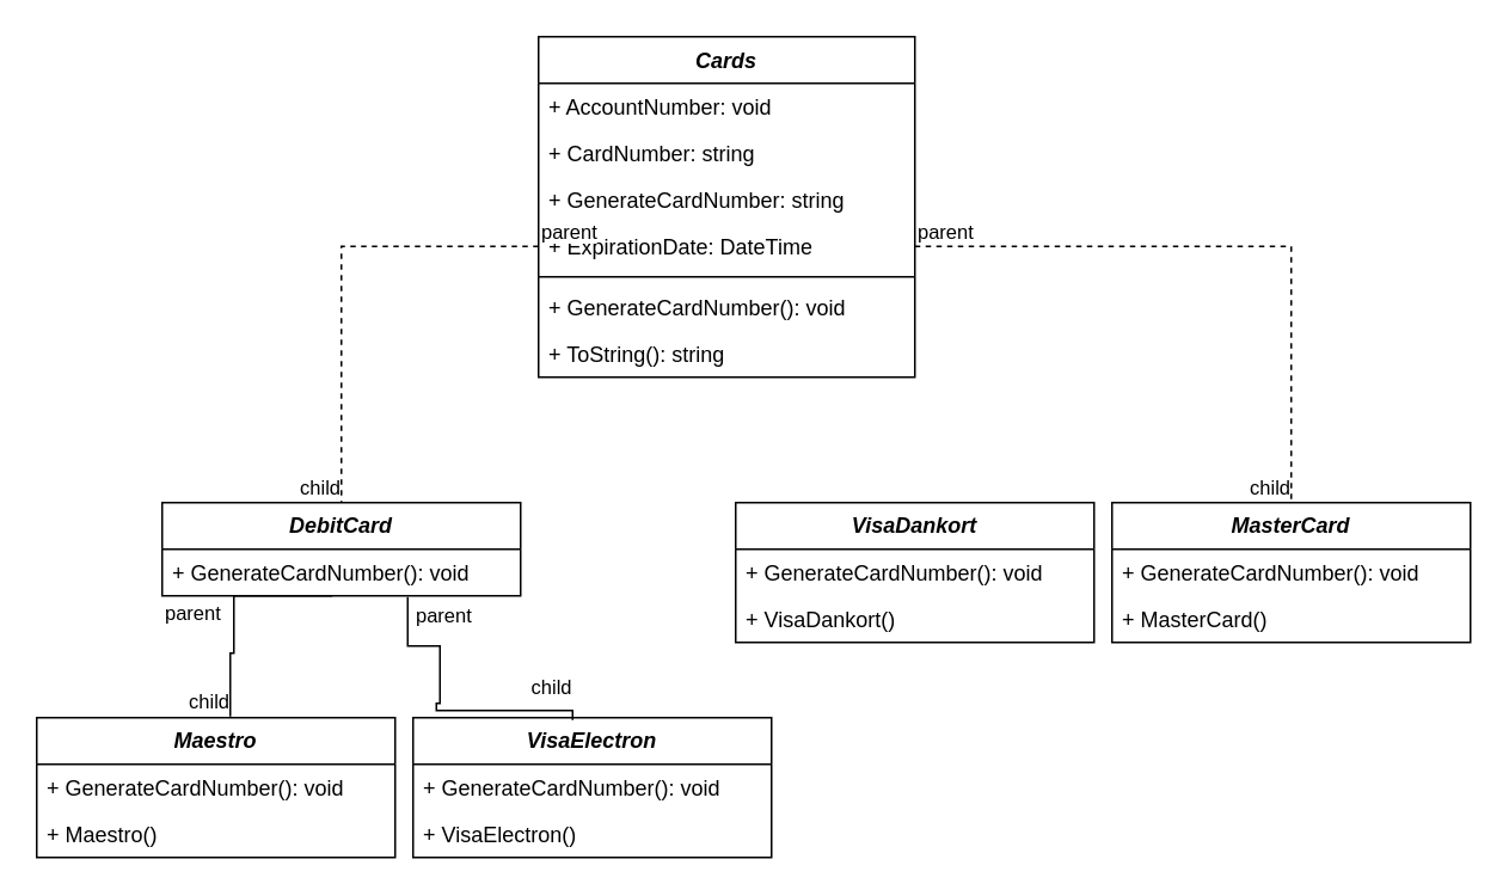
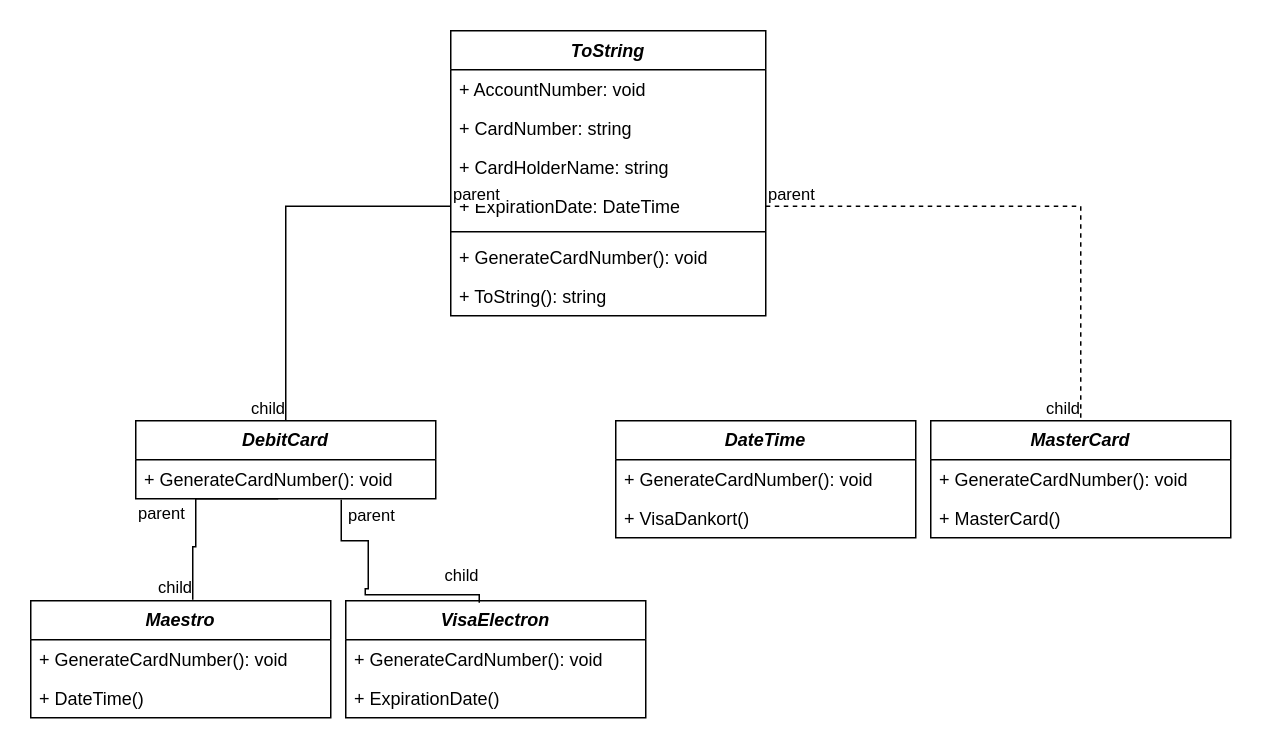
  <mxCell id="0" />
  <mxCell id="1" parent="0" />
- <mxCell id="2" value="&lt;i&gt;Cards&lt;/i&gt;" style="swimlane;fontStyle=1;align=center;verticalAlign=top;childLayout=stackLayout;horizontal=1;startSize=26;horizontalStack=0;resizeParent=1;resizeParentMax=0;resizeLast=0;collapsible=1;marginBottom=0;whiteSpace=wrap;html=1;" parent="1" vertex="1"><mxGeometry x="300" y="20" width="210" height="190" as="geometry" /></mxCell>
+ <mxCell id="2" value="&lt;i&gt;ToString&lt;/i&gt;" style="swimlane;fontStyle=1;align=center;verticalAlign=top;childLayout=stackLayout;horizontal=1;startSize=26;horizontalStack=0;resizeParent=1;resizeParentMax=0;resizeLast=0;collapsible=1;marginBottom=0;whiteSpace=wrap;html=1;" parent="1" vertex="1"><mxGeometry x="300" y="20" width="210" height="190" as="geometry" /></mxCell>
  <mxCell id="3" value="+ AccountNumber: void" style="text;strokeColor=none;fillColor=none;align=left;verticalAlign=top;spacingLeft=4;spacingRight=4;overflow=hidden;rotatable=0;points=[[0,0.5],[1,0.5]];portConstraint=eastwest;whiteSpace=wrap;html=1;" parent="2" vertex="1"><mxGeometry y="26" width="210" height="26" as="geometry" /></mxCell>
  <mxCell id="4" value="+ CardNumber: string" style="text;strokeColor=none;fillColor=none;align=left;verticalAlign=top;spacingLeft=4;spacingRight=4;overflow=hidden;rotatable=0;points=[[0,0.5],[1,0.5]];portConstraint=eastwest;whiteSpace=wrap;html=1;" parent="2" vertex="1"><mxGeometry y="52" width="210" height="26" as="geometry" /></mxCell>
- <mxCell id="5" value="+ GenerateCardNumber: string" style="text;strokeColor=none;fillColor=none;align=left;verticalAlign=top;spacingLeft=4;spacingRight=4;overflow=hidden;rotatable=0;points=[[0,0.5],[1,0.5]];portConstraint=eastwest;whiteSpace=wrap;html=1;" parent="2" vertex="1"><mxGeometry y="78" width="210" height="26" as="geometry" /></mxCell>
+ <mxCell id="5" value="+ CardHolderName: string" style="text;strokeColor=none;fillColor=none;align=left;verticalAlign=top;spacingLeft=4;spacingRight=4;overflow=hidden;rotatable=0;points=[[0,0.5],[1,0.5]];portConstraint=eastwest;whiteSpace=wrap;html=1;" parent="2" vertex="1"><mxGeometry y="78" width="210" height="26" as="geometry" /></mxCell>
  <mxCell id="6" value="+ ExpirationDate: DateTime" style="text;strokeColor=none;fillColor=none;align=left;verticalAlign=top;spacingLeft=4;spacingRight=4;overflow=hidden;rotatable=0;points=[[0,0.5],[1,0.5]];portConstraint=eastwest;whiteSpace=wrap;html=1;" parent="2" vertex="1"><mxGeometry y="104" width="210" height="26" as="geometry" /></mxCell>
  <mxCell id="7" value="" style="line;strokeWidth=1;fillColor=none;align=left;verticalAlign=middle;spacingTop=-1;spacingLeft=3;spacingRight=3;rotatable=0;labelPosition=right;points=[];portConstraint=eastwest;strokeColor=inherit;" parent="2" vertex="1"><mxGeometry y="130" width="210" height="8" as="geometry" /></mxCell>
  <mxCell id="8" value="+ GenerateCardNumber(): void" style="text;strokeColor=none;fillColor=none;align=left;verticalAlign=top;spacingLeft=4;spacingRight=4;overflow=hidden;rotatable=0;points=[[0,0.5],[1,0.5]];portConstraint=eastwest;whiteSpace=wrap;html=1;" parent="2" vertex="1"><mxGeometry y="138" width="210" height="26" as="geometry" /></mxCell>
  <mxCell id="9" value="+ ToString(): string" style="text;strokeColor=none;fillColor=none;align=left;verticalAlign=top;spacingLeft=4;spacingRight=4;overflow=hidden;rotatable=0;points=[[0,0.5],[1,0.5]];portConstraint=eastwest;whiteSpace=wrap;html=1;" parent="2" vertex="1"><mxGeometry y="164" width="210" height="26" as="geometry" /></mxCell>
  <mxCell id="10" value="&lt;b&gt;&lt;i&gt;DebitCard&lt;/i&gt;&lt;/b&gt;" style="swimlane;fontStyle=0;childLayout=stackLayout;horizontal=1;startSize=26;fillColor=none;horizontalStack=0;resizeParent=1;resizeParentMax=0;resizeLast=0;collapsible=1;marginBottom=0;whiteSpace=wrap;html=1;" vertex="1" parent="1"><mxGeometry x="90" y="280" width="200" height="52" as="geometry" /></mxCell>
  <mxCell id="11" value="+ GenerateCardNumber(): void" style="text;strokeColor=none;fillColor=none;align=left;verticalAlign=top;spacingLeft=4;spacingRight=4;overflow=hidden;rotatable=0;points=[[0,0.5],[1,0.5]];portConstraint=eastwest;whiteSpace=wrap;html=1;" vertex="1" parent="10"><mxGeometry y="26" width="200" height="26" as="geometry" /></mxCell>
  <mxCell id="12" value="&lt;b&gt;&lt;i&gt;Maestro&lt;/i&gt;&lt;/b&gt;" style="swimlane;fontStyle=0;childLayout=stackLayout;horizontal=1;startSize=26;fillColor=none;horizontalStack=0;resizeParent=1;resizeParentMax=0;resizeLast=0;collapsible=1;marginBottom=0;whiteSpace=wrap;html=1;" vertex="1" parent="1"><mxGeometry x="20" y="400" width="200" height="78" as="geometry" /></mxCell>
  <mxCell id="13" value="+ GenerateCardNumber(): void" style="text;strokeColor=none;fillColor=none;align=left;verticalAlign=top;spacingLeft=4;spacingRight=4;overflow=hidden;rotatable=0;points=[[0,0.5],[1,0.5]];portConstraint=eastwest;whiteSpace=wrap;html=1;" vertex="1" parent="12"><mxGeometry y="26" width="200" height="26" as="geometry" /></mxCell>
- <mxCell id="14" value="+ Maestro()" style="text;strokeColor=none;fillColor=none;align=left;verticalAlign=top;spacingLeft=4;spacingRight=4;overflow=hidden;rotatable=0;points=[[0,0.5],[1,0.5]];portConstraint=eastwest;whiteSpace=wrap;html=1;" vertex="1" parent="12"><mxGeometry y="52" width="200" height="26" as="geometry" /></mxCell>
+ <mxCell id="14" value="+ DateTime()" style="text;strokeColor=none;fillColor=none;align=left;verticalAlign=top;spacingLeft=4;spacingRight=4;overflow=hidden;rotatable=0;points=[[0,0.5],[1,0.5]];portConstraint=eastwest;whiteSpace=wrap;html=1;" vertex="1" parent="12"><mxGeometry y="52" width="200" height="26" as="geometry" /></mxCell>
  <mxCell id="15" value="&lt;b&gt;&lt;i&gt;VisaElectron&lt;/i&gt;&lt;/b&gt;" style="swimlane;fontStyle=0;childLayout=stackLayout;horizontal=1;startSize=26;fillColor=none;horizontalStack=0;resizeParent=1;resizeParentMax=0;resizeLast=0;collapsible=1;marginBottom=0;whiteSpace=wrap;html=1;" vertex="1" parent="1"><mxGeometry x="230" y="400" width="200" height="78" as="geometry" /></mxCell>
  <mxCell id="16" value="+ GenerateCardNumber(): void" style="text;strokeColor=none;fillColor=none;align=left;verticalAlign=top;spacingLeft=4;spacingRight=4;overflow=hidden;rotatable=0;points=[[0,0.5],[1,0.5]];portConstraint=eastwest;whiteSpace=wrap;html=1;" vertex="1" parent="15"><mxGeometry y="26" width="200" height="26" as="geometry" /></mxCell>
- <mxCell id="17" value="+ VisaElectron()" style="text;strokeColor=none;fillColor=none;align=left;verticalAlign=top;spacingLeft=4;spacingRight=4;overflow=hidden;rotatable=0;points=[[0,0.5],[1,0.5]];portConstraint=eastwest;whiteSpace=wrap;html=1;" vertex="1" parent="15"><mxGeometry y="52" width="200" height="26" as="geometry" /></mxCell>
- <mxCell id="18" value="&lt;b&gt;&lt;i&gt;VisaDankort&lt;/i&gt;&lt;/b&gt;" style="swimlane;fontStyle=0;childLayout=stackLayout;horizontal=1;startSize=26;fillColor=none;horizontalStack=0;resizeParent=1;resizeParentMax=0;resizeLast=0;collapsible=1;marginBottom=0;whiteSpace=wrap;html=1;" vertex="1" parent="1"><mxGeometry x="410" y="280" width="200" height="78" as="geometry" /></mxCell>
+ <mxCell id="17" value="+ ExpirationDate()" style="text;strokeColor=none;fillColor=none;align=left;verticalAlign=top;spacingLeft=4;spacingRight=4;overflow=hidden;rotatable=0;points=[[0,0.5],[1,0.5]];portConstraint=eastwest;whiteSpace=wrap;html=1;" vertex="1" parent="15"><mxGeometry y="52" width="200" height="26" as="geometry" /></mxCell>
+ <mxCell id="18" value="&lt;b&gt;&lt;i&gt;DateTime&lt;/i&gt;&lt;/b&gt;" style="swimlane;fontStyle=0;childLayout=stackLayout;horizontal=1;startSize=26;fillColor=none;horizontalStack=0;resizeParent=1;resizeParentMax=0;resizeLast=0;collapsible=1;marginBottom=0;whiteSpace=wrap;html=1;" vertex="1" parent="1"><mxGeometry x="410" y="280" width="200" height="78" as="geometry" /></mxCell>
  <mxCell id="19" value="+ GenerateCardNumber(): void" style="text;strokeColor=none;fillColor=none;align=left;verticalAlign=top;spacingLeft=4;spacingRight=4;overflow=hidden;rotatable=0;points=[[0,0.5],[1,0.5]];portConstraint=eastwest;whiteSpace=wrap;html=1;" vertex="1" parent="18"><mxGeometry y="26" width="200" height="26" as="geometry" /></mxCell>
  <mxCell id="20" value="+ VisaDankort()" style="text;strokeColor=none;fillColor=none;align=left;verticalAlign=top;spacingLeft=4;spacingRight=4;overflow=hidden;rotatable=0;points=[[0,0.5],[1,0.5]];portConstraint=eastwest;whiteSpace=wrap;html=1;" vertex="1" parent="18"><mxGeometry y="52" width="200" height="26" as="geometry" /></mxCell>
  <mxCell id="21" value="&lt;b&gt;&lt;i&gt;MasterCard&lt;/i&gt;&lt;/b&gt;" style="swimlane;fontStyle=0;childLayout=stackLayout;horizontal=1;startSize=26;fillColor=none;horizontalStack=0;resizeParent=1;resizeParentMax=0;resizeLast=0;collapsible=1;marginBottom=0;whiteSpace=wrap;html=1;" vertex="1" parent="1"><mxGeometry x="620" y="280" width="200" height="78" as="geometry" /></mxCell>
  <mxCell id="22" value="+ GenerateCardNumber(): void" style="text;strokeColor=none;fillColor=none;align=left;verticalAlign=top;spacingLeft=4;spacingRight=4;overflow=hidden;rotatable=0;points=[[0,0.5],[1,0.5]];portConstraint=eastwest;whiteSpace=wrap;html=1;" vertex="1" parent="21"><mxGeometry y="26" width="200" height="26" as="geometry" /></mxCell>
  <mxCell id="23" value="+ MasterCard()" style="text;strokeColor=none;fillColor=none;align=left;verticalAlign=top;spacingLeft=4;spacingRight=4;overflow=hidden;rotatable=0;points=[[0,0.5],[1,0.5]];portConstraint=eastwest;whiteSpace=wrap;html=1;" vertex="1" parent="21"><mxGeometry y="52" width="200" height="26" as="geometry" /></mxCell>
  <mxCell id="24" value="" style="endArrow=none;html=1;edgeStyle=orthogonalEdgeStyle;rounded=0;exitX=0.475;exitY=1.077;exitDx=0;exitDy=0;exitPerimeter=0;entryX=0.54;entryY=-0.009;entryDx=0;entryDy=0;entryPerimeter=0;" edge="1" parent="1" target="12"><mxGeometry relative="1" as="geometry"><mxPoint x="185" y="332.002" as="sourcePoint" /><mxPoint x="128.4" y="396.986" as="targetPoint" /><Array as="points"><mxPoint x="130" y="332" /><mxPoint x="130" y="364" /><mxPoint x="128" y="364" /></Array></mxGeometry></mxCell>
  <mxCell id="25" value="parent" style="edgeLabel;resizable=0;html=1;align=left;verticalAlign=bottom;" connectable="0" vertex="1" parent="24"><mxGeometry x="-1" relative="1" as="geometry"><mxPoint x="-95" y="18" as="offset" /></mxGeometry></mxCell>
  <mxCell id="26" value="child" style="edgeLabel;resizable=0;html=1;align=right;verticalAlign=bottom;" connectable="0" vertex="1" parent="24"><mxGeometry x="1" relative="1" as="geometry" /></mxCell>
  <mxCell id="27" value="" style="endArrow=none;html=1;edgeStyle=orthogonalEdgeStyle;rounded=0;exitX=0.685;exitY=1.027;exitDx=0;exitDy=0;exitPerimeter=0;entryX=0.445;entryY=0.016;entryDx=0;entryDy=0;entryPerimeter=0;" edge="1" parent="1" source="11" target="15"><mxGeometry relative="1" as="geometry"><mxPoint x="300" y="360.002" as="sourcePoint" /><mxPoint x="243" y="427" as="targetPoint" /><Array as="points"><mxPoint x="227" y="360" /><mxPoint x="245" y="360" /><mxPoint x="245" y="392" /><mxPoint x="243" y="392" /><mxPoint x="243" y="396" /><mxPoint x="319" y="396" /></Array></mxGeometry></mxCell>
  <mxCell id="28" value="parent" style="edgeLabel;resizable=0;html=1;align=left;verticalAlign=bottom;" connectable="0" vertex="1" parent="27"><mxGeometry x="-1" relative="1" as="geometry"><mxPoint x="3" y="18" as="offset" /></mxGeometry></mxCell>
  <mxCell id="29" value="child" style="edgeLabel;resizable=0;html=1;align=right;verticalAlign=bottom;" connectable="0" vertex="1" parent="27"><mxGeometry x="1" relative="1" as="geometry"><mxPoint y="-11" as="offset" /></mxGeometry></mxCell>
  <mxCell id="30" value="" style="endArrow=none;html=1;edgeStyle=orthogonalEdgeStyle;rounded=0;exitX=1;exitY=0.5;exitDx=0;exitDy=0;entryX=0.5;entryY=0;entryDx=0;entryDy=0;dashed=1;" edge="1" parent="1" source="6" target="21"><mxGeometry relative="1" as="geometry"><mxPoint x="700" as="sourcePoint" y="170" /><mxPoint x="720" y="250" as="targetPoint" /></mxGeometry></mxCell>
  <mxCell id="31" value="parent" style="edgeLabel;resizable=0;html=1;align=left;verticalAlign=bottom;" connectable="0" vertex="1" parent="30"><mxGeometry x="-1" relative="1" as="geometry" /></mxCell>
  <mxCell id="32" value="child" style="edgeLabel;resizable=0;html=1;align=right;verticalAlign=bottom;" connectable="0" vertex="1" parent="30"><mxGeometry x="1" relative="1" as="geometry" /></mxCell>
- <mxCell id="33" value="" style="endArrow=none;html=1;edgeStyle=orthogonalEdgeStyle;rounded=0;exitX=0;exitY=0.5;exitDx=0;exitDy=0;entryX=0.5;entryY=0;entryDx=0;entryDy=0;dashed=1;" edge="1" parent="1" source="6" target="10"><mxGeometry relative="1" as="geometry"><mxPoint x="-100" y="130" as="sourcePoint" /><mxPoint x="110" y="273" as="targetPoint" /></mxGeometry></mxCell>
+ <mxCell id="33" value="" style="endArrow=none;html=1;edgeStyle=orthogonalEdgeStyle;rounded=0;exitX=0;exitY=0.5;exitDx=0;exitDy=0;entryX=0.5;entryY=0;entryDx=0;entryDy=0;" edge="1" parent="1" source="6" target="10"><mxGeometry relative="1" as="geometry"><mxPoint x="-100" y="130" as="sourcePoint" /><mxPoint x="110" y="273" as="targetPoint" /></mxGeometry></mxCell>
  <mxCell id="34" value="parent" style="edgeLabel;resizable=0;html=1;align=left;verticalAlign=bottom;" connectable="0" vertex="1" parent="33"><mxGeometry x="-1" relative="1" as="geometry" /></mxCell>
  <mxCell id="35" value="child" style="edgeLabel;resizable=0;html=1;align=right;verticalAlign=bottom;" connectable="0" vertex="1" parent="33"><mxGeometry x="1" relative="1" as="geometry" /></mxCell>
